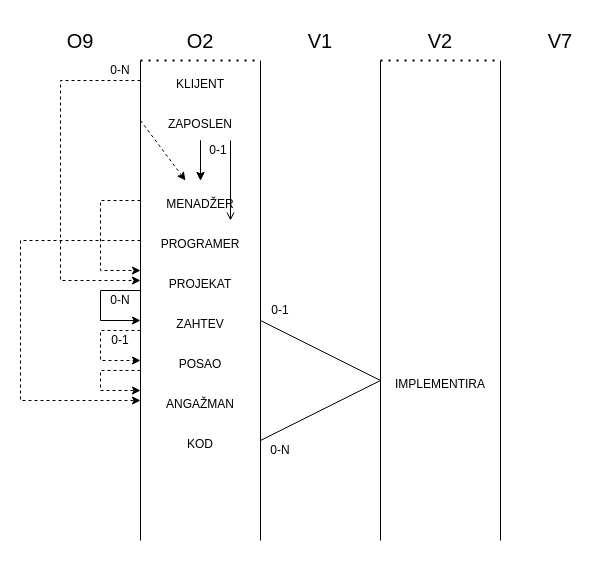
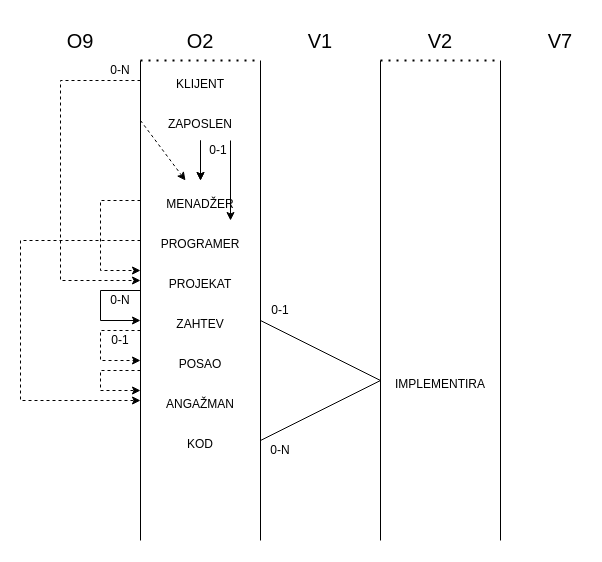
  <mxCell id="0" />
  <mxCell id="1" parent="0" />
  <mxCell id="2" value="&lt;font style=&quot;font-size: 20px&quot;&gt;O9&lt;/font&gt;" style="text;html=1;strokeColor=none;fillColor=none;align=center;verticalAlign=middle;whiteSpace=wrap;rounded=0;" vertex="1" parent="1"><mxGeometry x="60" y="20" width="40" height="40" as="geometry" /></mxCell>
  <mxCell id="3" value="&lt;font style=&quot;font-size: 20px&quot;&gt;O2&lt;/font&gt;" style="text;html=1;strokeColor=none;fillColor=none;align=center;verticalAlign=middle;whiteSpace=wrap;rounded=0;" vertex="1" parent="1"><mxGeometry x="180" y="20" width="40" height="40" as="geometry" /></mxCell>
  <mxCell id="4" value="&lt;font style=&quot;font-size: 20px&quot;&gt;V1&lt;/font&gt;" style="text;html=1;strokeColor=none;fillColor=none;align=center;verticalAlign=middle;whiteSpace=wrap;rounded=0;" vertex="1" parent="1"><mxGeometry x="300" y="20" width="40" height="40" as="geometry" /></mxCell>
  <mxCell id="5" value="&lt;font style=&quot;font-size: 20px&quot;&gt;V2&lt;/font&gt;" style="text;html=1;strokeColor=none;fillColor=none;align=center;verticalAlign=middle;whiteSpace=wrap;rounded=0;" vertex="1" parent="1"><mxGeometry x="420" y="20" width="40" height="40" as="geometry" /></mxCell>
  <mxCell id="6" value="&lt;font style=&quot;font-size: 20px&quot;&gt;V7&lt;/font&gt;" style="text;html=1;strokeColor=none;fillColor=none;align=center;verticalAlign=middle;whiteSpace=wrap;rounded=0;" vertex="1" parent="1"><mxGeometry x="540" y="20" width="40" height="40" as="geometry" /></mxCell>
  <mxCell id="7" value="" style="endArrow=none;html=1;rounded=0;fontSize=20;" edge="1" parent="1"><mxGeometry width="50" height="50" relative="1" as="geometry"><mxPoint x="140" y="540" as="sourcePoint" /><mxPoint x="140" y="60" as="targetPoint" /></mxGeometry></mxCell>
  <mxCell id="8" value="" style="endArrow=none;html=1;rounded=0;fontSize=20;" edge="1" parent="1"><mxGeometry width="50" height="50" relative="1" as="geometry"><mxPoint x="260" y="540" as="sourcePoint" /><mxPoint x="260" y="60" as="targetPoint" /></mxGeometry></mxCell>
  <mxCell id="9" value="" style="endArrow=none;html=1;rounded=0;fontSize=20;" edge="1" parent="1"><mxGeometry width="50" height="50" relative="1" as="geometry"><mxPoint x="380" y="540" as="sourcePoint" /><mxPoint x="380" y="60" as="targetPoint" /></mxGeometry></mxCell>
  <mxCell id="10" value="" style="endArrow=none;html=1;rounded=0;fontSize=20;" edge="1" parent="1"><mxGeometry width="50" height="50" relative="1" as="geometry"><mxPoint x="500" y="540" as="sourcePoint" /><mxPoint x="500" y="60" as="targetPoint" /></mxGeometry></mxCell>
  <mxCell id="11" value="" style="endArrow=none;dashed=1;html=1;dashPattern=1 3;strokeWidth=2;rounded=0;fontSize=20;" edge="1" parent="1"><mxGeometry width="50" height="50" relative="1" as="geometry"><mxPoint x="140" y="60" as="sourcePoint" /><mxPoint x="260" y="60" as="targetPoint" /></mxGeometry></mxCell>
  <mxCell id="12" value="" style="endArrow=none;dashed=1;html=1;dashPattern=1 3;strokeWidth=2;rounded=0;fontSize=20;" edge="1" parent="1"><mxGeometry width="50" height="50" relative="1" as="geometry"><mxPoint x="380" y="60" as="sourcePoint" /><mxPoint x="500" y="60" as="targetPoint" /></mxGeometry></mxCell>
  <mxCell id="13" value="&lt;font style=&quot;font-size: 12px&quot;&gt;KLIJENT&lt;/font&gt;" style="text;html=1;strokeColor=none;fillColor=none;align=center;verticalAlign=middle;whiteSpace=wrap;rounded=0;fontSize=20;" vertex="1" parent="1"><mxGeometry x="140" y="60" width="120" height="40" as="geometry" /></mxCell>
  <mxCell id="14" value="&lt;font style=&quot;font-size: 12px&quot;&gt;ZAPOSLEN&lt;/font&gt;" style="text;html=1;strokeColor=none;fillColor=none;align=center;verticalAlign=middle;whiteSpace=wrap;rounded=0;fontSize=20;" vertex="1" parent="1"><mxGeometry x="140" y="100" width="120" height="40" as="geometry" /></mxCell>
  <mxCell id="15" value="&lt;font style=&quot;font-size: 12px&quot;&gt;MENADŽER&lt;/font&gt;" style="text;html=1;strokeColor=none;fillColor=none;align=center;verticalAlign=middle;whiteSpace=wrap;rounded=0;fontSize=20;" vertex="1" parent="1"><mxGeometry x="140" y="180" width="120" height="40" as="geometry" /></mxCell>
  <mxCell id="16" value="&lt;font style=&quot;font-size: 12px&quot;&gt;PROGRAMER&lt;/font&gt;" style="text;html=1;strokeColor=none;fillColor=none;align=center;verticalAlign=middle;whiteSpace=wrap;rounded=0;fontSize=20;" vertex="1" parent="1"><mxGeometry x="140" y="220" width="120" height="40" as="geometry" /></mxCell>
  <mxCell id="17" value="&lt;font style=&quot;font-size: 12px&quot;&gt;PROJEKAT&lt;/font&gt;" style="text;html=1;strokeColor=none;fillColor=none;align=center;verticalAlign=middle;whiteSpace=wrap;rounded=0;fontSize=20;" vertex="1" parent="1"><mxGeometry x="140" y="260" width="120" height="40" as="geometry" /></mxCell>
  <mxCell id="18" value="&lt;font style=&quot;font-size: 12px&quot;&gt;ZAHTEV&lt;/font&gt;" style="text;html=1;strokeColor=none;fillColor=none;align=center;verticalAlign=middle;whiteSpace=wrap;rounded=0;fontSize=20;" vertex="1" parent="1"><mxGeometry x="140" y="300" width="120" height="40" as="geometry" /></mxCell>
  <mxCell id="19" value="&lt;font style=&quot;font-size: 12px&quot;&gt;POSAO&lt;/font&gt;" style="text;html=1;strokeColor=none;fillColor=none;align=center;verticalAlign=middle;whiteSpace=wrap;rounded=0;fontSize=20;" vertex="1" parent="1"><mxGeometry x="140" y="340" width="120" height="40" as="geometry" /></mxCell>
  <mxCell id="20" value="&lt;font style=&quot;font-size: 12px&quot;&gt;ANGAŽMAN&lt;br&gt;&lt;/font&gt;" style="text;html=1;strokeColor=none;fillColor=none;align=center;verticalAlign=middle;whiteSpace=wrap;rounded=0;fontSize=20;" vertex="1" parent="1"><mxGeometry x="140" y="380" width="120" height="40" as="geometry" /></mxCell>
  <mxCell id="21" value="&lt;font style=&quot;font-size: 12px&quot;&gt;KOD&lt;/font&gt;" style="text;html=1;strokeColor=none;fillColor=none;align=center;verticalAlign=middle;whiteSpace=wrap;rounded=0;fontSize=20;" vertex="1" parent="1"><mxGeometry x="140" y="420" width="120" height="40" as="geometry" /></mxCell>
  <mxCell id="22" value="&lt;font style=&quot;font-size: 12px&quot;&gt;IMPLEMENTIRA&lt;/font&gt;" style="text;html=1;strokeColor=none;fillColor=none;align=center;verticalAlign=middle;whiteSpace=wrap;rounded=0;fontSize=20;" vertex="1" parent="1"><mxGeometry x="380" y="360" width="120" height="40" as="geometry" /></mxCell>
  <mxCell id="23" value="" style="endArrow=classic;html=1;rounded=0;fontSize=12;exitX=0;exitY=0.5;exitDx=0;exitDy=0;entryX=0;entryY=0.5;entryDx=0;entryDy=0;dashed=1;" edge="1" parent="1" source="13" target="17"><mxGeometry width="50" height="50" relative="1" as="geometry"><mxPoint x="10" y="250" as="sourcePoint" /><mxPoint x="60" y="220" as="targetPoint" /><Array as="points"><mxPoint x="60" y="80" /><mxPoint x="60" y="280" /></Array></mxGeometry></mxCell>
  <mxCell id="24" value="0-N" style="text;html=1;strokeColor=none;fillColor=none;align=center;verticalAlign=middle;whiteSpace=wrap;rounded=0;fontSize=12;" vertex="1" parent="1"><mxGeometry x="100" y="60" width="40" height="20" as="geometry" /></mxCell>
  <mxCell id="25" value="" style="endArrow=classic;html=1;rounded=0;dashed=1;fontSize=12;" edge="1" parent="1" source="14" target="15"><mxGeometry width="50" height="50" relative="1" as="geometry"><mxPoint x="300" y="270" as="sourcePoint" /><mxPoint x="350" y="220" as="targetPoint" /></mxGeometry></mxCell>
  <mxCell id="26" value="" style="endArrow=classic;html=1;rounded=0;dashed=1;fontSize=12;exitX=0;exitY=0.5;exitDx=0;exitDy=0;" edge="1" parent="1" source="14" target="15"><mxGeometry width="50" height="50" relative="1" as="geometry"><mxPoint x="270" y="220" as="sourcePoint" /><mxPoint x="320" y="170" as="targetPoint" /></mxGeometry></mxCell>
  <mxCell id="27" value="" style="endArrow=classic;html=1;rounded=0;fontSize=12;" edge="1" parent="1" source="14" target="15"><mxGeometry width="50" height="50" relative="1" as="geometry"><mxPoint x="270" y="220" as="sourcePoint" /><mxPoint x="320" y="170" as="targetPoint" /></mxGeometry></mxCell>
- <mxCell id="28" value="" style="endArrow=open;html=1;rounded=0;fontSize=12;exitX=0.75;exitY=1;exitDx=0;exitDy=0;entryX=0.75;entryY=0;entryDx=0;entryDy=0;" edge="1" parent="1" source="14" target="16"><mxGeometry width="50" height="50" relative="1" as="geometry"><mxPoint x="300" y="220" as="sourcePoint" /><mxPoint x="350" y="170" as="targetPoint" /></mxGeometry></mxCell>
+ <mxCell id="28" value="" style="endArrow=classic;html=1;rounded=0;fontSize=12;exitX=0.75;exitY=1;exitDx=0;exitDy=0;entryX=0.75;entryY=0;entryDx=0;entryDy=0;" edge="1" parent="1" source="14" target="16"><mxGeometry width="50" height="50" relative="1" as="geometry"><mxPoint x="300" y="220" as="sourcePoint" /><mxPoint x="350" y="170" as="targetPoint" /></mxGeometry></mxCell>
  <mxCell id="29" value="0-1" style="text;html=1;strokeColor=none;fillColor=none;align=center;verticalAlign=middle;whiteSpace=wrap;rounded=0;fontSize=12;" vertex="1" parent="1"><mxGeometry x="198" y="140" width="40" height="20" as="geometry" /></mxCell>
  <mxCell id="30" value="" style="endArrow=classic;html=1;rounded=0;fontSize=12;exitX=0;exitY=0.5;exitDx=0;exitDy=0;entryX=0;entryY=0.25;entryDx=0;entryDy=0;dashed=1;" edge="1" parent="1" source="15" target="17"><mxGeometry width="50" height="50" relative="1" as="geometry"><mxPoint x="10" y="340" as="sourcePoint" /><mxPoint x="60" y="290" as="targetPoint" /><Array as="points"><mxPoint x="100" y="200" /><mxPoint x="100" y="270" /></Array></mxGeometry></mxCell>
  <mxCell id="31" value="" style="endArrow=classic;html=1;rounded=0;dashed=1;fontSize=12;exitX=0;exitY=0.5;exitDx=0;exitDy=0;entryX=0;entryY=0.5;entryDx=0;entryDy=0;" edge="1" parent="1" source="16" target="20"><mxGeometry width="50" height="50" relative="1" as="geometry"><mxPoint x="40" y="400" as="sourcePoint" /><mxPoint x="90" y="350" as="targetPoint" /><Array as="points"><mxPoint x="20" y="240" /><mxPoint x="20" y="400" /></Array></mxGeometry></mxCell>
  <mxCell id="32" value="" style="endArrow=classic;html=1;rounded=0;fontSize=12;exitX=0;exitY=0.75;exitDx=0;exitDy=0;entryX=0;entryY=0.5;entryDx=0;entryDy=0;" edge="1" parent="1" source="17" target="18"><mxGeometry width="50" height="50" relative="1" as="geometry"><mxPoint x="50" y="370" as="sourcePoint" /><mxPoint x="100" y="320" as="targetPoint" /><Array as="points"><mxPoint x="100" y="290" /><mxPoint x="100" y="320" /></Array></mxGeometry></mxCell>
  <mxCell id="33" value="0-N" style="text;html=1;strokeColor=none;fillColor=none;align=center;verticalAlign=middle;whiteSpace=wrap;rounded=0;fontSize=12;" vertex="1" parent="1"><mxGeometry x="100" y="290" width="40" height="20" as="geometry" /></mxCell>
  <mxCell id="34" value="" style="endArrow=classic;html=1;rounded=0;fontSize=12;dashed=1;exitX=0;exitY=0.75;exitDx=0;exitDy=0;entryX=0;entryY=0.5;entryDx=0;entryDy=0;" edge="1" parent="1" source="18" target="19"><mxGeometry width="50" height="50" relative="1" as="geometry"><mxPoint x="60" y="520" as="sourcePoint" /><mxPoint x="110" y="470" as="targetPoint" /><Array as="points"><mxPoint x="100" y="330" /><mxPoint x="100" y="360" /></Array></mxGeometry></mxCell>
  <mxCell id="35" value="0-1" style="text;html=1;strokeColor=none;fillColor=none;align=center;verticalAlign=middle;whiteSpace=wrap;rounded=0;fontSize=12;" vertex="1" parent="1"><mxGeometry x="100" y="330" width="40" height="20" as="geometry" /></mxCell>
  <mxCell id="36" value="" style="endArrow=classic;html=1;rounded=0;dashed=1;fontSize=12;exitX=0;exitY=0.75;exitDx=0;exitDy=0;entryX=0;entryY=0.25;entryDx=0;entryDy=0;" edge="1" parent="1" source="19" target="20"><mxGeometry width="50" height="50" relative="1" as="geometry"><mxPoint x="10" y="530" as="sourcePoint" /><mxPoint x="60" y="480" as="targetPoint" /><Array as="points"><mxPoint x="100" y="370" /><mxPoint x="100" y="390" /></Array></mxGeometry></mxCell>
  <mxCell id="37" value="" style="endArrow=none;html=1;rounded=0;fontSize=12;exitX=1;exitY=0.5;exitDx=0;exitDy=0;entryX=0;entryY=0.5;entryDx=0;entryDy=0;" edge="1" parent="1" source="18" target="22"><mxGeometry width="50" height="50" relative="1" as="geometry"><mxPoint x="310" y="420" as="sourcePoint" /><mxPoint x="360" y="370" as="targetPoint" /></mxGeometry></mxCell>
  <mxCell id="38" value="" style="endArrow=none;html=1;rounded=0;fontSize=12;exitX=1;exitY=0.5;exitDx=0;exitDy=0;entryX=0;entryY=0.5;entryDx=0;entryDy=0;" edge="1" parent="1" source="21" target="22"><mxGeometry width="50" height="50" relative="1" as="geometry"><mxPoint x="290" y="630" as="sourcePoint" /><mxPoint x="340" y="580" as="targetPoint" /></mxGeometry></mxCell>
  <mxCell id="39" value="0-1" style="text;html=1;strokeColor=none;fillColor=none;align=center;verticalAlign=middle;whiteSpace=wrap;rounded=0;fontSize=12;" vertex="1" parent="1"><mxGeometry x="260" y="300" width="40" height="20" as="geometry" /></mxCell>
  <mxCell id="40" value="0-N" style="text;html=1;strokeColor=none;fillColor=none;align=center;verticalAlign=middle;whiteSpace=wrap;rounded=0;fontSize=12;" vertex="1" parent="1"><mxGeometry x="260" y="440" width="40" height="20" as="geometry" /></mxCell>
